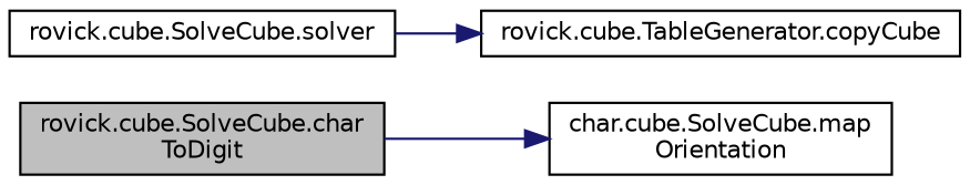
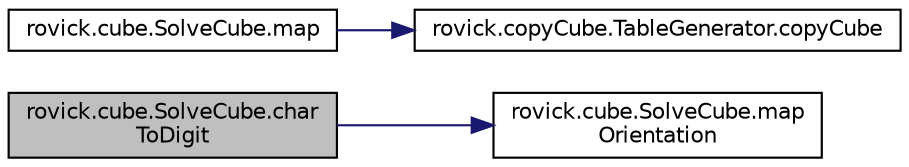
  digraph {
    rankdir=LR
    node [color=black fillcolor=white fontname=Helvetica fontsize=10 shape=record style=filled]
    edge [color=midnightblue fontname=Helvetica fontsize=10 labelfontname=Helvetica labelfontsize=10 style=solid]
    n1 [fillcolor=grey75 fontcolor=black height=0.2 label="rovick.cube.SolveCube.char\lToDigit" width=0.4]
-   n2 [height=0.2 label="char.cube.SolveCube.map\lOrientation" width=0.4]
-   n3 [height=0.2 label="rovick.cube.SolveCube.solver" width=0.4]
-   n4 [height=0.2 label="rovick.cube.TableGenerator.copyCube" width=0.4]
+   n2 [height=0.2 label="rovick.cube.SolveCube.map\lOrientation" width=0.4]
+   n3 [height=0.2 label="rovick.cube.SolveCube.map" width=0.4]
+   n4 [height=0.2 label="rovick.copyCube.TableGenerator.copyCube" width=0.4]
    n1 -> n2
    n3 -> n4
  }
